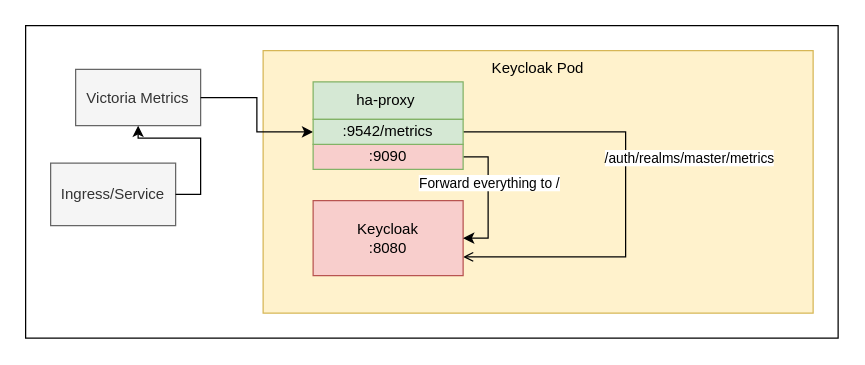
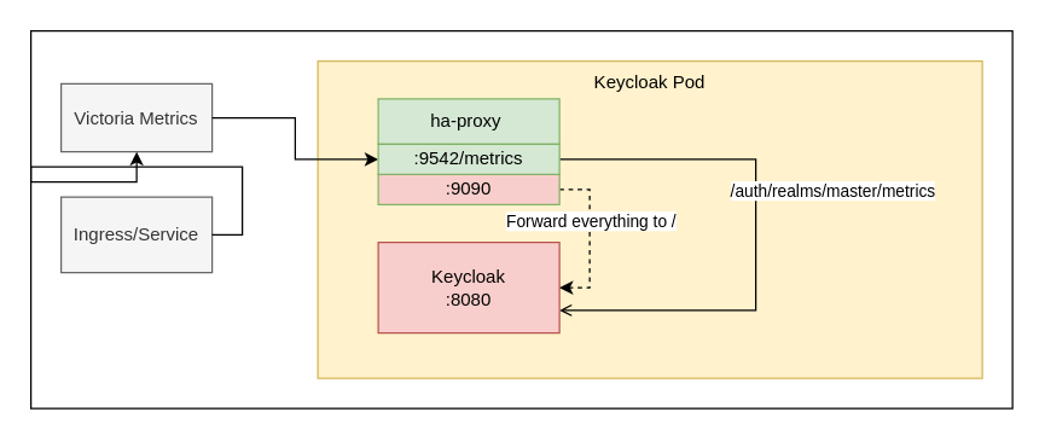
  <mxCell id="0" />
  <mxCell id="1" parent="0" />
  <mxCell id="2" value="" style="rounded=0;whiteSpace=wrap;html=1;" vertex="1" parent="1"><mxGeometry x="20" y="20" width="650" height="250" as="geometry" /></mxCell>
  <mxCell id="3" value="Ingress/Service" style="rounded=0;whiteSpace=wrap;html=1;fillColor=#f5f5f5;fontColor=#333333;strokeColor=#666666;" vertex="1" parent="1"><mxGeometry x="40" y="130" width="100" height="50" as="geometry" /></mxCell>
- <mxCell id="4" value="Victoria Metrics" style="rounded=0;whiteSpace=wrap;html=1;fillColor=#f5f5f5;fontColor=#333333;strokeColor=#666666;" vertex="1" parent="1"><mxGeometry x="60" y="55" width="100" height="45" as="geometry" /></mxCell>
+ <mxCell id="4" value="Victoria Metrics" style="rounded=0;whiteSpace=wrap;html=1;fillColor=#f5f5f5;fontColor=#333333;strokeColor=#666666;" vertex="1" parent="1"><mxGeometry x="40" y="55" width="100" height="45" as="geometry" /></mxCell>
  <mxCell id="5" value="Keycloak Pod" style="rounded=0;whiteSpace=wrap;html=1;fillColor=#fff2cc;strokeColor=#d6b656;align=center;verticalAlign=top;" vertex="1" parent="1"><mxGeometry x="210" y="40" width="440" height="210" as="geometry" /></mxCell>
  <mxCell id="6" style="edgeStyle=orthogonalEdgeStyle;rounded=0;orthogonalLoop=1;jettySize=auto;html=1;exitX=1;exitY=0.5;exitDx=0;exitDy=0;entryX=1;entryY=0.75;entryDx=0;entryDy=0;endArrow=open;" edge="1" parent="1" source="15" target="9"><mxGeometry relative="1" as="geometry"><Array as="points"><mxPoint x="500" y="105" /><mxPoint x="500" y="205" /></Array></mxGeometry></mxCell>
  <mxCell id="7" value="/auth/realms/master/metrics" style="edgeLabel;html=1;align=center;verticalAlign=middle;resizable=0;points=[];" vertex="1" connectable="0" parent="6"><mxGeometry x="-0.19" y="-1" relative="1" as="geometry"><mxPoint x="51" y="4" as="offset" /></mxGeometry></mxCell>
  <mxCell id="8" value="ha-proxy&amp;nbsp;&lt;br&gt;" style="rounded=0;whiteSpace=wrap;html=1;fillColor=#d5e8d4;strokeColor=#82b366;" vertex="1" parent="1"><mxGeometry x="250" y="65" width="120" height="30" as="geometry" /></mxCell>
  <mxCell id="9" value="Keycloak&lt;br&gt;:8080" style="rounded=0;whiteSpace=wrap;html=1;fillColor=#f8cecc;strokeColor=#b85450;" vertex="1" parent="1"><mxGeometry x="250" y="160" width="120" height="60" as="geometry" /></mxCell>
  <mxCell id="10" style="edgeStyle=orthogonalEdgeStyle;rounded=0;orthogonalLoop=1;jettySize=auto;html=1;exitX=1;exitY=0.5;exitDx=0;exitDy=0;entryX=0;entryY=0.5;entryDx=0;entryDy=0;" edge="1" parent="1" source="4" target="15"><mxGeometry relative="1" as="geometry" /></mxCell>
  <mxCell id="11" style="edgeStyle=orthogonalEdgeStyle;rounded=0;orthogonalLoop=1;jettySize=auto;html=1;exitX=1;exitY=0.5;exitDx=0;exitDy=0;" edge="1" parent="1" source="3" target="4"><mxGeometry relative="1" as="geometry" /></mxCell>
- <mxCell id="12" style="edgeStyle=orthogonalEdgeStyle;rounded=0;orthogonalLoop=1;jettySize=auto;html=1;exitX=1;exitY=0.5;exitDx=0;exitDy=0;entryX=1;entryY=0.5;entryDx=0;entryDy=0;" edge="1" parent="1" source="14" target="9"><mxGeometry relative="1" as="geometry" /></mxCell>
+ <mxCell id="12" style="edgeStyle=orthogonalEdgeStyle;rounded=0;orthogonalLoop=1;jettySize=auto;html=1;exitX=1;exitY=0.5;exitDx=0;exitDy=0;entryX=1;entryY=0.5;entryDx=0;entryDy=0;dashed=1;" edge="1" parent="1" source="14" target="9"><mxGeometry relative="1" as="geometry" /></mxCell>
  <mxCell id="13" value="Forward everything to /" style="edgeLabel;html=1;align=center;verticalAlign=middle;resizable=0;points=[];" vertex="1" connectable="0" parent="12"><mxGeometry x="-0.164" y="-1" relative="1" as="geometry"><mxPoint x="1" y="-4" as="offset" /></mxGeometry></mxCell>
  <mxCell id="14" value=":9090" style="rounded=0;whiteSpace=wrap;html=1;fillColor=#f8cecc;strokeColor=#82b366;" vertex="1" parent="1"><mxGeometry x="250" y="115" width="120" height="20" as="geometry" /></mxCell>
  <mxCell id="15" value=":9542/metrics" style="rounded=0;whiteSpace=wrap;html=1;fillColor=#d5e8d4;strokeColor=#82b366;" vertex="1" parent="1"><mxGeometry x="250" y="95" width="120" height="20" as="geometry" /></mxCell>
